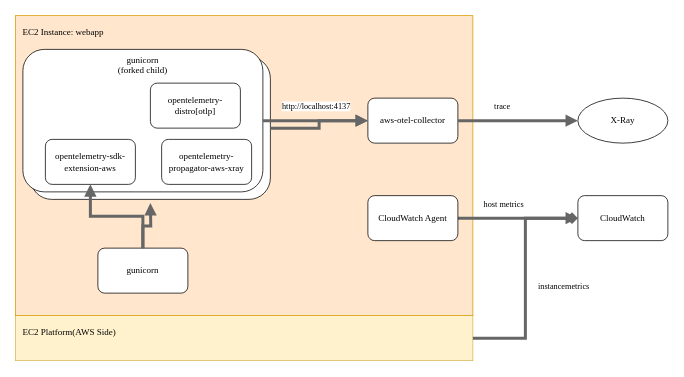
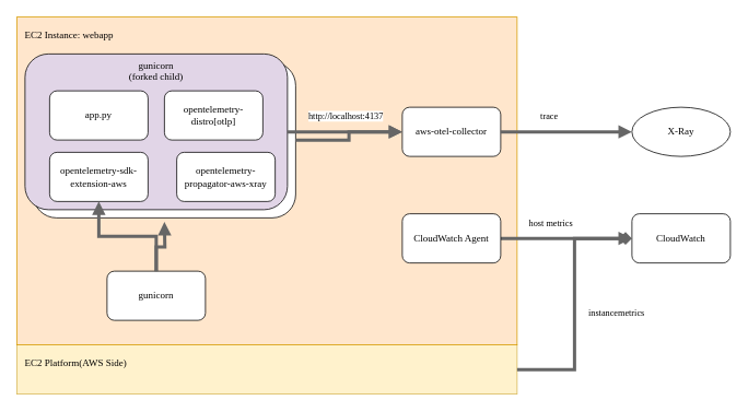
  <mxCell id="0" />
  <mxCell id="1" parent="0" />
  <mxCell id="2" value="EC2 Platform(AWS Side)" style="rounded=0;whiteSpace=wrap;html=1;fontFamily=Noto Sans Japanese;fontSource=https%3A%2F%2Ffonts.googleapis.com%2Fcss%3Ffamily%3DNoto%2BSans%2BJapanese;fillColor=#fff2cc;strokeWidth=1;strokeColor=#d6b656;align=left;verticalAlign=top;spacing=10;" parent="1" vertex="1"><mxGeometry x="20" y="420" width="610" height="60" as="geometry" /></mxCell>
  <mxCell id="3" value="EC2 Instance: webapp" style="rounded=0;whiteSpace=wrap;html=1;fontFamily=Noto Sans Japanese;fontSource=https%3A%2F%2Ffonts.googleapis.com%2Fcss%3Ffamily%3DNoto%2BSans%2BJapanese;fillColor=#ffe6cc;strokeWidth=1;strokeColor=#d79b00;align=left;verticalAlign=top;spacing=10;" parent="1" vertex="1"><mxGeometry x="20" y="20" width="610" height="400" as="geometry" /></mxCell>
  <mxCell id="4" value="" style="rounded=1;whiteSpace=wrap;html=1;fontFamily=Noto Sans Japanese;fontSource=https%3A%2F%2Ffonts.googleapis.com%2Fcss%3Ffamily%3DNoto%2BSans%2BJapanese;verticalAlign=top;" parent="1" vertex="1"><mxGeometry x="40" y="75" width="320" height="190" as="geometry" /></mxCell>
- <mxCell id="5" value="gunicorn&lt;br&gt;(forked child)" style="rounded=1;whiteSpace=wrap;html=1;fontFamily=Noto Sans Japanese;fontSource=https%3A%2F%2Ffonts.googleapis.com%2Fcss%3Ffamily%3DNoto%2BSans%2BJapanese;verticalAlign=top;" parent="1" vertex="1"><mxGeometry x="30" y="65" width="320" height="190" as="geometry" /></mxCell>
+ <mxCell id="5" value="gunicorn&lt;br&gt;(forked child)" style="rounded=1;whiteSpace=wrap;html=1;fontFamily=Noto Sans Japanese;fontSource=https%3A%2F%2Ffonts.googleapis.com%2Fcss%3Ffamily%3DNoto%2BSans%2BJapanese;verticalAlign=top;fillColor=#e1d5e7;" parent="1" vertex="1"><mxGeometry x="30" y="65" width="320" height="190" as="geometry" /></mxCell>
  <mxCell id="6" value="aws-otel-collector" style="rounded=1;whiteSpace=wrap;html=1;fontFamily=Noto Sans Japanese;fontSource=https%3A%2F%2Ffonts.googleapis.com%2Fcss%3Ffamily%3DNoto%2BSans%2BJapanese;" parent="1" vertex="1"><mxGeometry x="490" y="130" width="120" height="60" as="geometry" /></mxCell>
  <mxCell id="7" value="X-Ray" style="ellipse;whiteSpace=wrap;html=1;fontFamily=Noto Sans Japanese;fontSource=https%3A%2F%2Ffonts.googleapis.com%2Fcss%3Ffamily%3DNoto%2BSans%2BJapanese;" parent="1" vertex="1"><mxGeometry x="770" y="130" width="120" height="60" as="geometry" /></mxCell>
  <mxCell id="8" style="edgeStyle=orthogonalEdgeStyle;rounded=0;orthogonalLoop=1;jettySize=auto;html=1;entryX=0;entryY=0.5;entryDx=0;entryDy=0;fontFamily=Noto Sans Japanese;fontSource=https%3A%2F%2Ffonts.googleapis.com%2Fcss%3Ffamily%3DNoto%2BSans%2BJapanese;strokeWidth=4;endArrow=block;endFill=1;fillColor=#f5f5f5;strokeColor=#666666;" parent="1" source="10" target="11" edge="1"><mxGeometry relative="1" as="geometry" /></mxCell>
  <mxCell id="9" value="host metrics" style="edgeLabel;html=1;align=center;verticalAlign=middle;resizable=0;points=[];fontFamily=Noto Sans Japanese;" parent="8" vertex="1" connectable="0"><mxGeometry x="-0.139" y="-1" relative="1" as="geometry"><mxPoint x="-9" y="-21" as="offset" /></mxGeometry></mxCell>
  <mxCell id="10" value="CloudWatch Agent" style="rounded=1;whiteSpace=wrap;html=1;fontFamily=Noto Sans Japanese;fontSource=https%3A%2F%2Ffonts.googleapis.com%2Fcss%3Ffamily%3DNoto%2BSans%2BJapanese;" parent="1" vertex="1"><mxGeometry x="490" y="260" width="120" height="60" as="geometry" /></mxCell>
  <mxCell id="11" value="CloudWatch" style="rounded=1;whiteSpace=wrap;html=1;fontFamily=Noto Sans Japanese;fontSource=https%3A%2F%2Ffonts.googleapis.com%2Fcss%3Ffamily%3DNoto%2BSans%2BJapanese;" parent="1" vertex="1"><mxGeometry x="770" y="260" width="120" height="60" as="geometry" /></mxCell>
  <mxCell id="12" style="edgeStyle=orthogonalEdgeStyle;rounded=0;orthogonalLoop=1;jettySize=auto;html=1;entryX=0;entryY=0.5;entryDx=0;entryDy=0;fontFamily=Noto Sans Japanese;fontSource=https%3A%2F%2Ffonts.googleapis.com%2Fcss%3Ffamily%3DNoto%2BSans%2BJapanese;strokeWidth=4;endArrow=block;endFill=1;fillColor=#f5f5f5;strokeColor=#666666;exitX=1;exitY=0.5;exitDx=0;exitDy=0;" parent="1" source="6" target="7" edge="1"><mxGeometry relative="1" as="geometry"><mxPoint x="650" y="300" as="sourcePoint" /><mxPoint x="970" y="300" as="targetPoint" /><Array as="points"><mxPoint x="740" y="160" /><mxPoint x="740" y="160" /></Array></mxGeometry></mxCell>
  <mxCell id="13" value="trace" style="edgeLabel;html=1;align=center;verticalAlign=middle;resizable=0;points=[];fontFamily=Noto Sans Japanese;" parent="12" vertex="1" connectable="0"><mxGeometry x="-0.275" y="5" relative="1" as="geometry"><mxPoint y="-15" as="offset" /></mxGeometry></mxCell>
  <mxCell id="14" style="edgeStyle=orthogonalEdgeStyle;rounded=0;orthogonalLoop=1;jettySize=auto;html=1;strokeWidth=4;fontFamily=Noto Sans Japanese;fontSource=https%3A%2F%2Ffonts.googleapis.com%2Fcss%3Ffamily%3DNoto%2BSans%2BJapanese;endArrow=block;endFill=1;exitX=1;exitY=0.5;exitDx=0;exitDy=0;strokeColor=#666666;" parent="1" source="5" target="6" edge="1"><mxGeometry relative="1" as="geometry"><mxPoint x="350" y="60" as="sourcePoint" /><Array as="points"><mxPoint x="430" y="160" /><mxPoint x="430" y="160" /></Array></mxGeometry></mxCell>
  <mxCell id="15" value="http://localhost:4137" style="edgeLabel;html=1;align=center;verticalAlign=middle;resizable=0;points=[];fontFamily=Noto Sans Japanese;fontSource=https%3A%2F%2Ffonts.googleapis.com%2Fcss%3Ffamily%3DNoto%2BSans%2BJapanese;" parent="14" vertex="1" connectable="0"><mxGeometry x="0.48" y="2" relative="1" as="geometry"><mxPoint x="-34" y="-18" as="offset" /></mxGeometry></mxCell>
  <mxCell id="16" value="opentelemetry-distro[otlp]" style="rounded=1;whiteSpace=wrap;html=1;fontFamily=Noto Sans Japanese;fontSource=https%3A%2F%2Ffonts.googleapis.com%2Fcss%3Ffamily%3DNoto%2BSans%2BJapanese;" parent="1" vertex="1"><mxGeometry x="200" y="110" width="120" height="60" as="geometry" /></mxCell>
  <mxCell id="17" style="edgeStyle=orthogonalEdgeStyle;rounded=0;orthogonalLoop=1;jettySize=auto;html=1;strokeWidth=4;fontFamily=Noto Sans Japanese;fontSource=https%3A%2F%2Ffonts.googleapis.com%2Fcss%3Ffamily%3DNoto%2BSans%2BJapanese;endArrow=block;endFill=1;strokeColor=#666666;" parent="1" source="18" edge="1"><mxGeometry relative="1" as="geometry"><mxPoint x="200" y="270" as="targetPoint" /></mxGeometry></mxCell>
  <mxCell id="18" value="gunicorn" style="rounded=1;whiteSpace=wrap;html=1;fontFamily=Noto Sans Japanese;fontSource=https%3A%2F%2Ffonts.googleapis.com%2Fcss%3Ffamily%3DNoto%2BSans%2BJapanese;" parent="1" vertex="1"><mxGeometry x="130" y="330" width="120" height="60" as="geometry" /></mxCell>
+ <mxCell id="19" value="app.py" style="rounded=1;whiteSpace=wrap;html=1;fontFamily=Noto Sans Japanese;fontSource=https%3A%2F%2Ffonts.googleapis.com%2Fcss%3Ffamily%3DNoto%2BSans%2BJapanese;" parent="1" vertex="1"><mxGeometry x="60" y="110" width="120" height="60" as="geometry" /></mxCell>
  <mxCell id="20" value="opentelemetry-sdk-extension-aws" style="rounded=1;whiteSpace=wrap;html=1;fontFamily=Noto Sans Japanese;fontSource=https%3A%2F%2Ffonts.googleapis.com%2Fcss%3Ffamily%3DNoto%2BSans%2BJapanese;" parent="1" vertex="1"><mxGeometry x="60" y="185" width="120" height="60" as="geometry" /></mxCell>
  <mxCell id="21" value="opentelemetry-propagator-aws-xray" style="rounded=1;whiteSpace=wrap;html=1;fontFamily=Noto Sans Japanese;fontSource=https%3A%2F%2Ffonts.googleapis.com%2Fcss%3Ffamily%3DNoto%2BSans%2BJapanese;" parent="1" vertex="1"><mxGeometry x="215" y="185" width="120" height="60" as="geometry" /></mxCell>
  <mxCell id="22" style="edgeStyle=orthogonalEdgeStyle;rounded=0;orthogonalLoop=1;jettySize=auto;html=1;strokeWidth=4;fontFamily=Noto Sans Japanese;fontSource=https%3A%2F%2Ffonts.googleapis.com%2Fcss%3Ffamily%3DNoto%2BSans%2BJapanese;endArrow=block;endFill=1;exitX=0.5;exitY=0;exitDx=0;exitDy=0;strokeColor=#666666;" parent="1" source="18" target="20" edge="1"><mxGeometry relative="1" as="geometry"><mxPoint x="200" y="340" as="sourcePoint" /><mxPoint x="210" y="280" as="targetPoint" /></mxGeometry></mxCell>
  <mxCell id="23" style="edgeStyle=orthogonalEdgeStyle;rounded=0;orthogonalLoop=1;jettySize=auto;html=1;strokeWidth=4;fontFamily=Noto Sans Japanese;fontSource=https%3A%2F%2Ffonts.googleapis.com%2Fcss%3Ffamily%3DNoto%2BSans%2BJapanese;endArrow=block;endFill=1;exitX=1;exitY=0.5;exitDx=0;exitDy=0;entryX=0;entryY=0.5;entryDx=0;entryDy=0;strokeColor=#666666;" parent="1" source="4" target="6" edge="1"><mxGeometry relative="1" as="geometry"><mxPoint x="360" y="170" as="sourcePoint" /><mxPoint x="510" y="160" as="targetPoint" /><Array as="points" /></mxGeometry></mxCell>
  <mxCell id="24" style="edgeStyle=orthogonalEdgeStyle;rounded=0;orthogonalLoop=1;jettySize=auto;html=1;entryX=0;entryY=0.5;entryDx=0;entryDy=0;fontFamily=Noto Sans Japanese;fontSource=https%3A%2F%2Ffonts.googleapis.com%2Fcss%3Ffamily%3DNoto%2BSans%2BJapanese;strokeWidth=4;endArrow=diamond;endFill=1;fillColor=#f5f5f5;strokeColor=#666666;exitX=1;exitY=0.5;exitDx=0;exitDy=0;" parent="1" source="2" target="11" edge="1"><mxGeometry relative="1" as="geometry"><mxPoint x="650" y="300" as="sourcePoint" /><mxPoint x="780" y="300" as="targetPoint" /></mxGeometry></mxCell>
  <mxCell id="25" value="instancemetrics" style="edgeLabel;html=1;align=center;verticalAlign=middle;resizable=0;points=[];fontFamily=Noto Sans Japanese;" parent="24" vertex="1" connectable="0"><mxGeometry x="0.069" y="-5" relative="1" as="geometry"><mxPoint x="45" y="20" as="offset" /></mxGeometry></mxCell>
